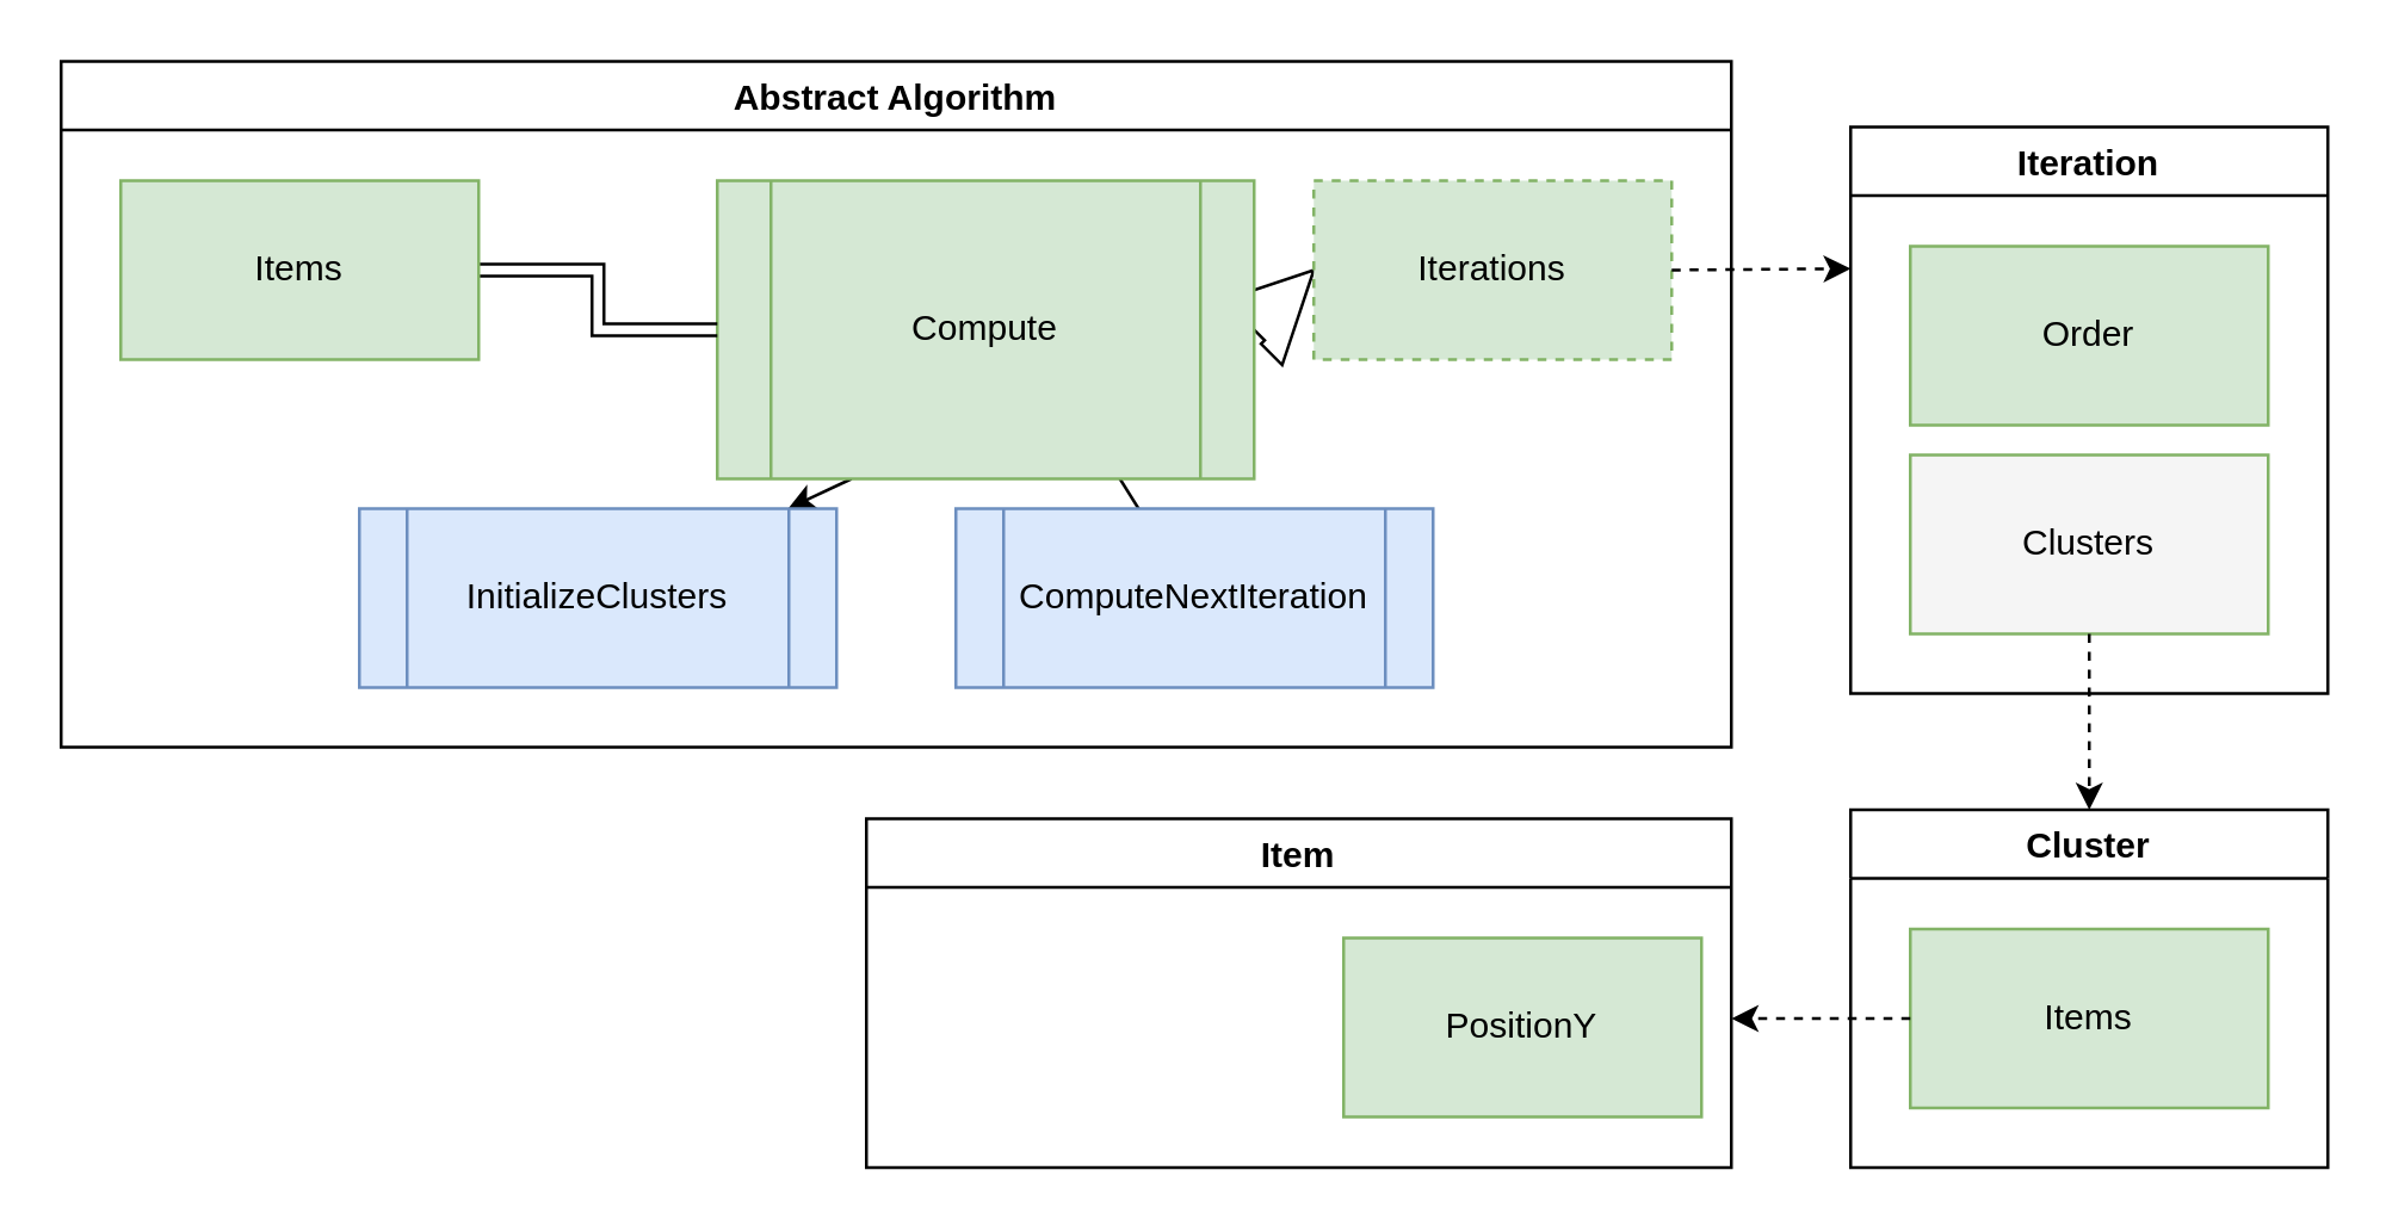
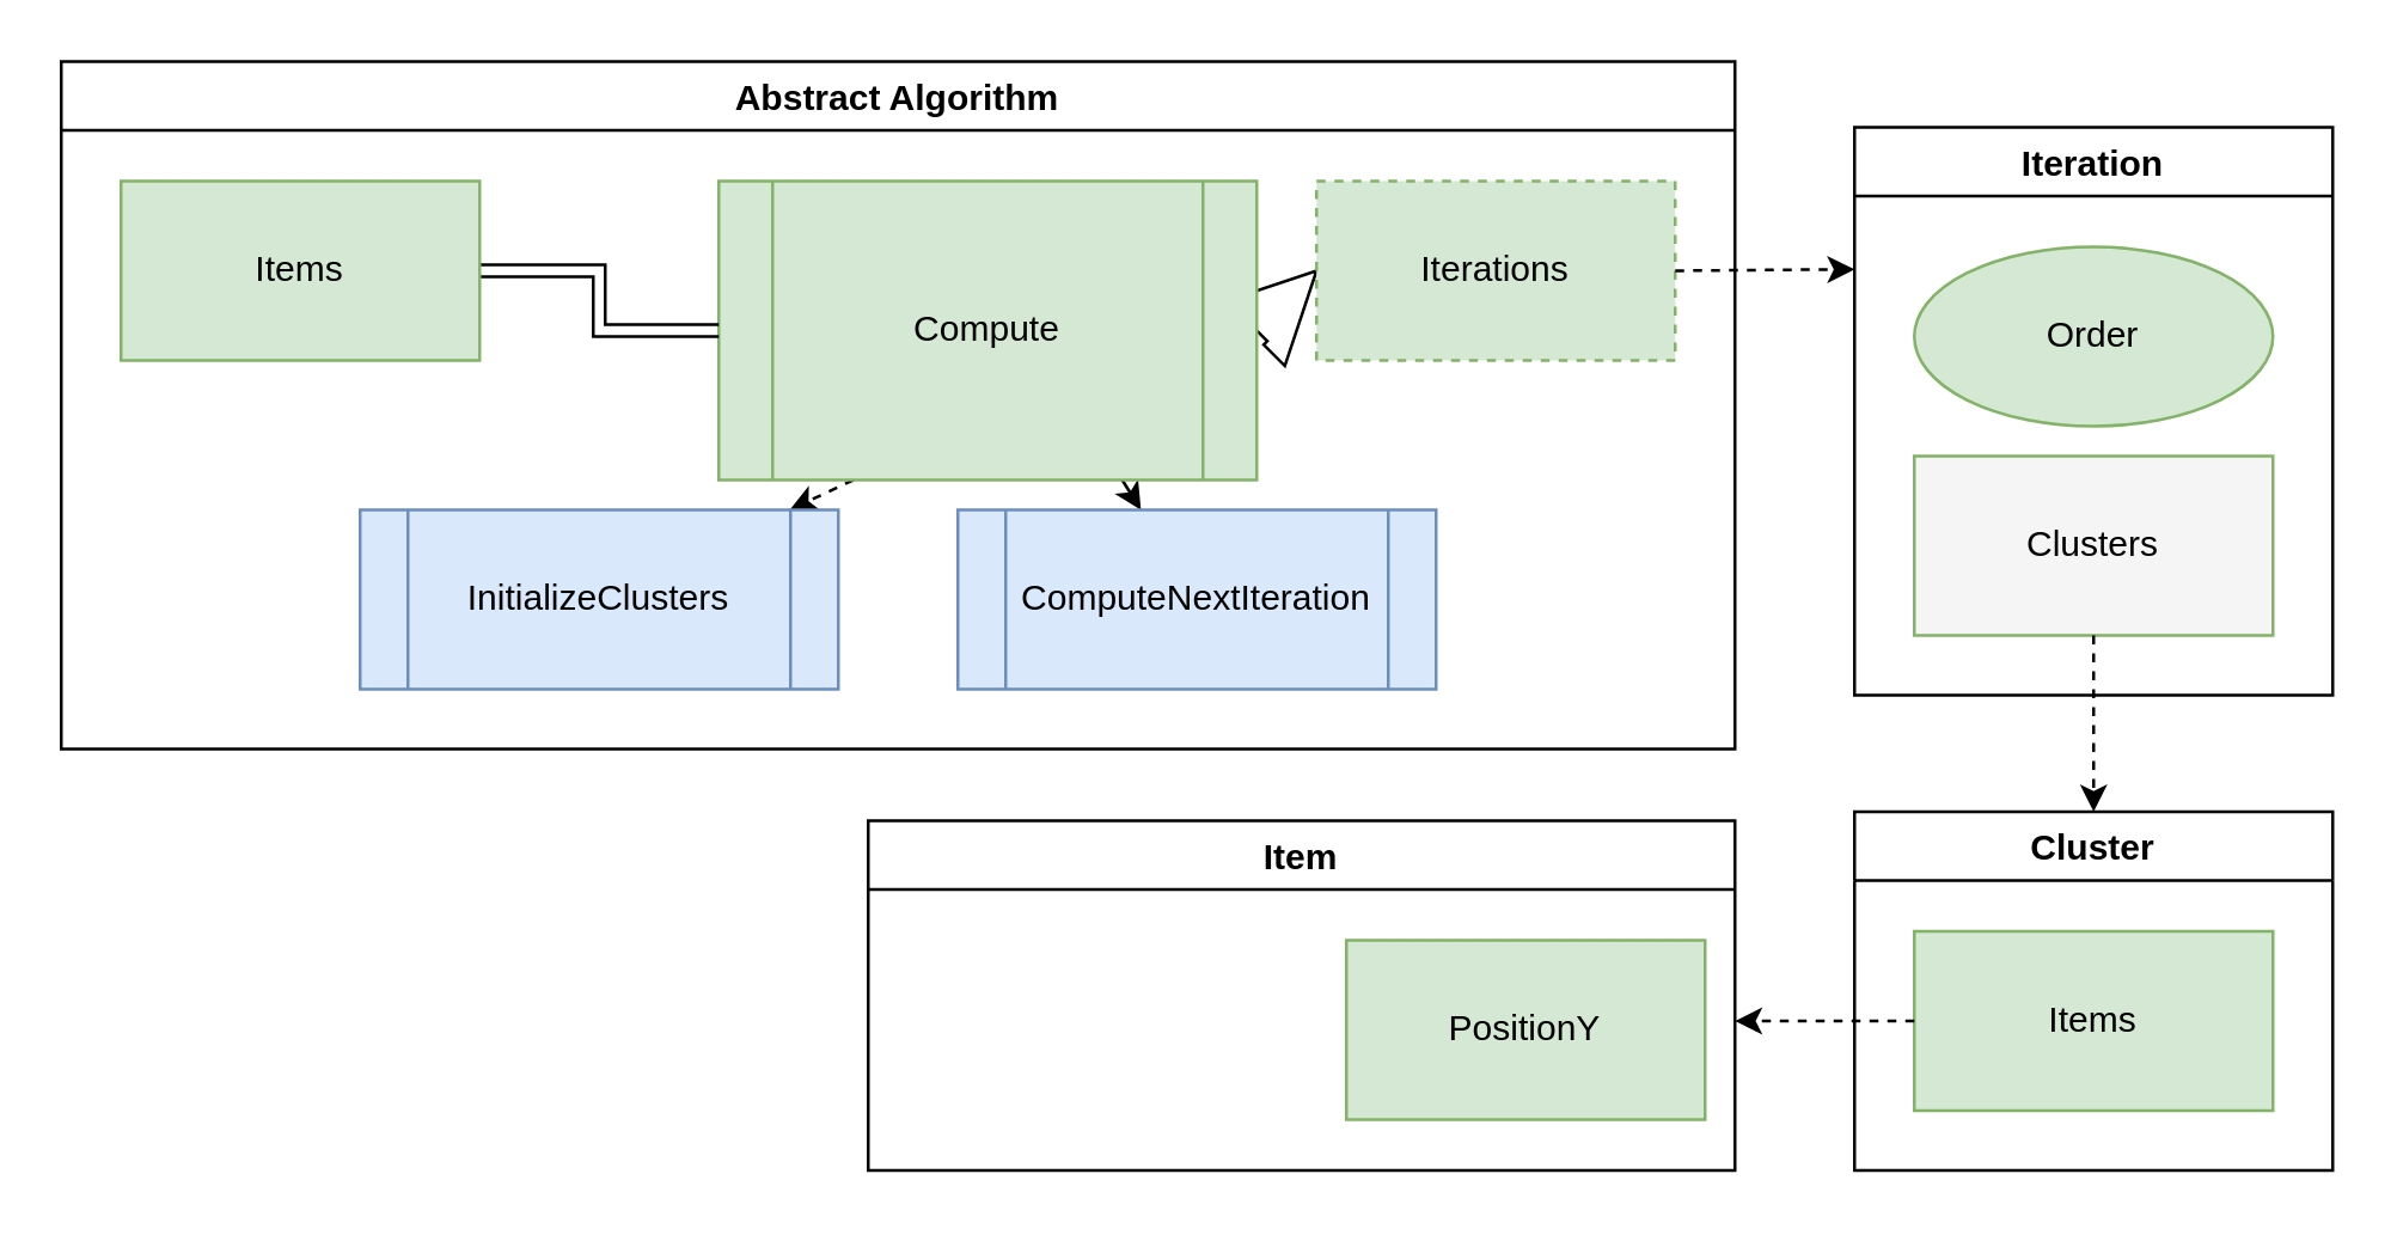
  <mxCell id="0" />
  <mxCell id="1" parent="0" />
  <mxCell id="2" value="" style="group" vertex="1" connectable="0" parent="1"><mxGeometry x="20" y="20" width="760" height="371" as="geometry" /></mxCell>
  <mxCell id="3" value="Abstract Algorithm" style="swimlane;" vertex="1" parent="2"><mxGeometry width="560" height="230" as="geometry" /></mxCell>
  <mxCell id="4" style="edgeStyle=orthogonalEdgeStyle;rounded=0;orthogonalLoop=1;jettySize=auto;html=1;exitX=1;exitY=0.5;exitDx=0;exitDy=0;entryX=0;entryY=0.5;entryDx=0;entryDy=0;shape=arrow;" edge="1" parent="3" source="7" target="10"><mxGeometry relative="1" as="geometry"><Array as="points"><mxPoint x="370" y="70" /><mxPoint x="370" y="70" /></Array></mxGeometry></mxCell>
- <mxCell id="5" style="rounded=0;orthogonalLoop=1;jettySize=auto;html=1;exitX=0.25;exitY=1;exitDx=0;exitDy=0;" edge="1" parent="3" source="7" target="11"><mxGeometry relative="1" as="geometry" /></mxCell>
- <mxCell id="6" style="edgeStyle=none;rounded=0;orthogonalLoop=1;jettySize=auto;html=1;exitX=0.75;exitY=1;exitDx=0;exitDy=0;endArrow=none;" edge="1" parent="3" source="7" target="12"><mxGeometry relative="1" as="geometry" /></mxCell>
+ <mxCell id="5" style="rounded=0;orthogonalLoop=1;jettySize=auto;html=1;exitX=0.25;exitY=1;exitDx=0;exitDy=0;dashed=1;" edge="1" parent="3" source="7" target="11"><mxGeometry relative="1" as="geometry" /></mxCell>
+ <mxCell id="6" style="edgeStyle=none;rounded=0;orthogonalLoop=1;jettySize=auto;html=1;exitX=0.75;exitY=1;exitDx=0;exitDy=0;" edge="1" parent="3" source="7" target="12"><mxGeometry relative="1" as="geometry" /></mxCell>
  <mxCell id="7" value="Compute" style="shape=process;whiteSpace=wrap;html=1;backgroundOutline=1;fillColor=#d5e8d4;strokeColor=#82b366;" vertex="1" parent="3"><mxGeometry x="220" y="40" width="180" height="100" as="geometry" /></mxCell>
  <mxCell id="8" style="edgeStyle=orthogonalEdgeStyle;rounded=0;orthogonalLoop=1;jettySize=auto;html=1;exitX=1;exitY=0.5;exitDx=0;exitDy=0;entryX=0;entryY=0.5;entryDx=0;entryDy=0;shape=link;" edge="1" parent="3" source="9" target="7"><mxGeometry relative="1" as="geometry" /></mxCell>
  <mxCell id="9" value="Items" style="rounded=0;whiteSpace=wrap;html=1;fillColor=#d5e8d4;strokeColor=#82b366;" vertex="1" parent="3"><mxGeometry x="20" y="40" width="120" height="60" as="geometry" /></mxCell>
  <mxCell id="10" value="Iterations" style="rounded=0;whiteSpace=wrap;html=1;fillColor=#d5e8d4;strokeColor=#82b366;dashed=1;" vertex="1" parent="3"><mxGeometry x="420" y="40" width="120" height="60" as="geometry" /></mxCell>
  <mxCell id="11" value="InitializeClusters" style="shape=process;whiteSpace=wrap;html=1;backgroundOutline=1;fillColor=#dae8fc;strokeColor=#6c8ebf;" vertex="1" parent="3"><mxGeometry x="100" y="150" width="160" height="60" as="geometry" /></mxCell>
  <mxCell id="12" value="ComputeNextIteration" style="shape=process;whiteSpace=wrap;html=1;backgroundOutline=1;fillColor=#dae8fc;strokeColor=#6c8ebf;" vertex="1" parent="3"><mxGeometry x="300" y="150" width="160" height="60" as="geometry" /></mxCell>
  <mxCell id="13" value="Item" style="swimlane;" vertex="1" parent="2"><mxGeometry x="270" y="254" width="290" height="117" as="geometry" /></mxCell>
  <mxCell id="14" value="PositionY" style="rounded=0;whiteSpace=wrap;html=1;fillColor=#d5e8d4;strokeColor=#82b366;" vertex="1" parent="13"><mxGeometry x="160" y="40" width="120" height="60" as="geometry" /></mxCell>
  <mxCell id="15" value="Cluster" style="swimlane;" vertex="1" parent="2"><mxGeometry x="600" y="251" width="160" height="120" as="geometry" /></mxCell>
  <mxCell id="16" value="Items" style="rounded=0;whiteSpace=wrap;html=1;fillColor=#d5e8d4;strokeColor=#82b366;" vertex="1" parent="15"><mxGeometry x="20" y="40" width="120" height="60" as="geometry" /></mxCell>
  <mxCell id="17" value="Iteration" style="swimlane;" vertex="1" parent="2"><mxGeometry x="600" y="22" width="160" height="190" as="geometry" /></mxCell>
- <mxCell id="18" value="Order" style="rounded=0;whiteSpace=wrap;html=1;fillColor=#d5e8d4;strokeColor=#82b366;" vertex="1" parent="17"><mxGeometry x="20" y="40" width="120" height="60" as="geometry" /></mxCell>
+ <mxCell id="18" value="Order" style="ellipse;whiteSpace=wrap;html=1;fillColor=#d5e8d4;strokeColor=#82b366;" vertex="1" parent="17"><mxGeometry x="20" y="40" width="120" height="60" as="geometry" /></mxCell>
  <mxCell id="19" value="Clusters" style="rounded=0;whiteSpace=wrap;html=1;fillColor=#f5f5f5;strokeColor=#82b366;" vertex="1" parent="17"><mxGeometry x="20" y="110" width="120" height="60" as="geometry" /></mxCell>
  <mxCell id="20" style="rounded=0;orthogonalLoop=1;jettySize=auto;html=1;exitX=0;exitY=0.5;exitDx=0;exitDy=0;dashed=1;" edge="1" parent="2" source="16"><mxGeometry relative="1" as="geometry"><mxPoint x="560" y="321" as="targetPoint" /></mxGeometry></mxCell>
  <mxCell id="21" style="rounded=0;orthogonalLoop=1;jettySize=auto;html=1;exitX=0.5;exitY=1;exitDx=0;exitDy=0;entryX=0.5;entryY=0;entryDx=0;entryDy=0;dashed=1;" edge="1" parent="2" source="19" target="15"><mxGeometry relative="1" as="geometry" /></mxCell>
  <mxCell id="22" style="edgeStyle=none;rounded=0;orthogonalLoop=1;jettySize=auto;html=1;exitX=1;exitY=0.5;exitDx=0;exitDy=0;entryX=0;entryY=0.25;entryDx=0;entryDy=0;dashed=1;" edge="1" parent="2" source="10" target="17"><mxGeometry relative="1" as="geometry" /></mxCell>
